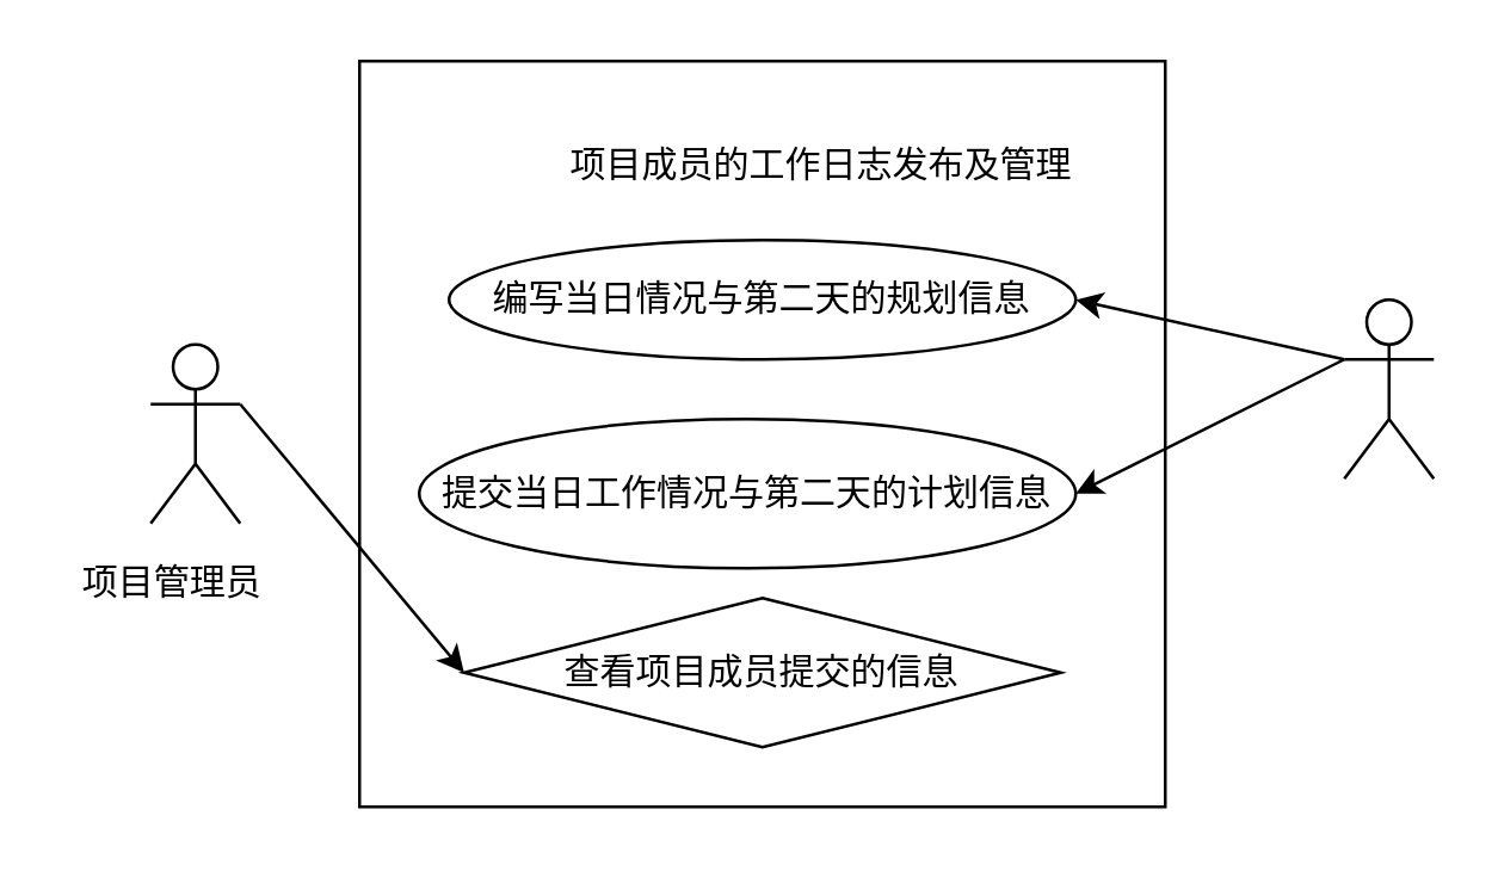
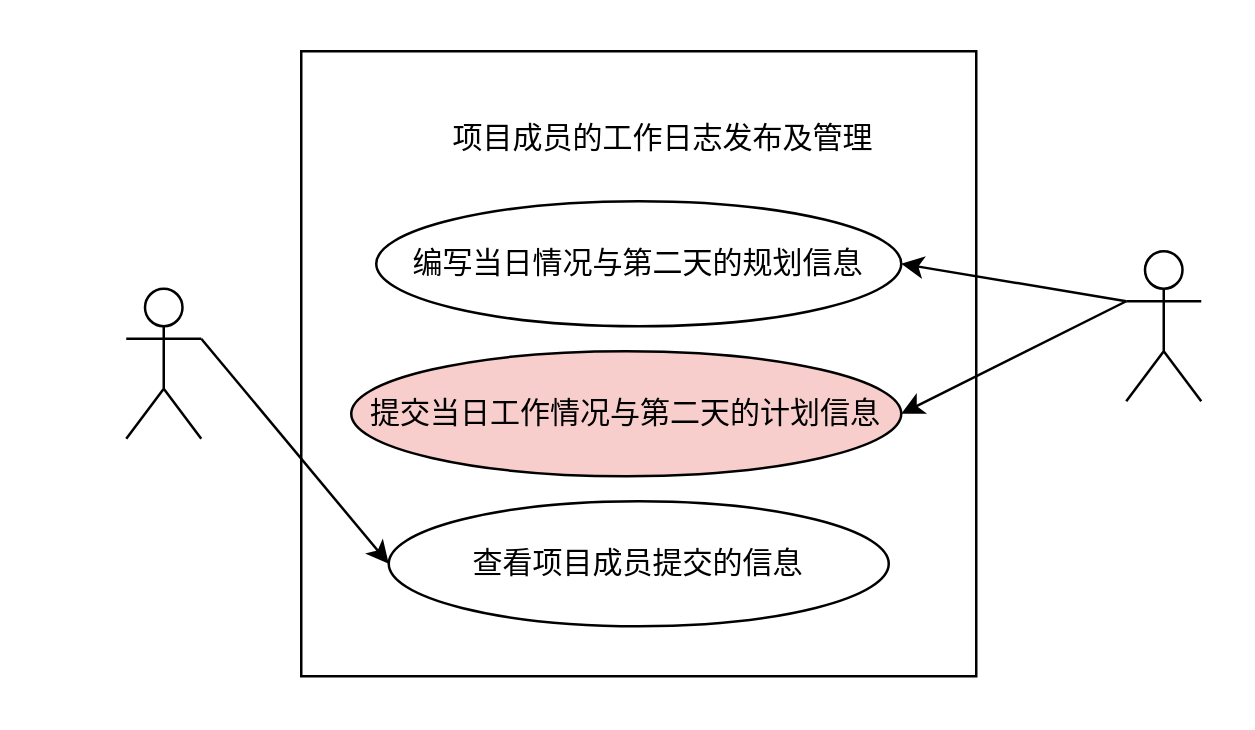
  <mxCell id="0" />
  <mxCell id="1" parent="0" />
  <mxCell id="2" value="" style="rounded=0;whiteSpace=wrap;html=1;" vertex="1" parent="1"><mxGeometry x="120" y="20" width="270" height="250" as="geometry" /></mxCell>
- <mxCell id="3" value="项目成员的工作日志发布及管理" style="text;html=1;strokeColor=none;fillColor=none;align=center;verticalAlign=middle;whiteSpace=wrap;rounded=0;" vertex="1" parent="1"><mxGeometry x="180" y="40" width="190" height="30" as="geometry" /></mxCell>
- <mxCell id="4" value="编写当日情况与第二天的规划信息" style="ellipse;whiteSpace=wrap;html=1;" vertex="1" parent="1"><mxGeometry x="150" y="80" width="210" height="40" as="geometry" /></mxCell>
- <mxCell id="5" value="提交当日工作情况与第二天的计划信息" style="ellipse;whiteSpace=wrap;html=1;" vertex="1" parent="1"><mxGeometry x="140" y="140" width="220" height="50" as="geometry" /></mxCell>
- <mxCell id="6" value="查看项目成员提交的信息" style="rhombus;whiteSpace=wrap;html=1;" vertex="1" parent="1"><mxGeometry x="155" y="200" width="200" height="50" as="geometry" /></mxCell>
+ <mxCell id="3" value="项目成员的工作日志发布及管理" style="text;html=1;strokeColor=none;fillColor=none;align=center;verticalAlign=middle;whiteSpace=wrap;rounded=0;" vertex="1" parent="1"><mxGeometry x="170" y="40" width="190" height="30" as="geometry" /></mxCell>
+ <mxCell id="4" value="编写当日情况与第二天的规划信息" style="ellipse;whiteSpace=wrap;html=1;" vertex="1" parent="1"><mxGeometry x="150" y="80" width="210" height="50" as="geometry" /></mxCell>
+ <mxCell id="5" value="提交当日工作情况与第二天的计划信息" style="ellipse;whiteSpace=wrap;html=1;fillColor=#f8cecc;" vertex="1" parent="1"><mxGeometry x="140" y="140" width="220" height="50" as="geometry" /></mxCell>
+ <mxCell id="6" value="查看项目成员提交的信息" style="ellipse;whiteSpace=wrap;html=1;" vertex="1" parent="1"><mxGeometry x="155" y="200" width="200" height="50" as="geometry" /></mxCell>
  <mxCell id="7" value="Actor" style="shape=umlActor;verticalLabelPosition=bottom;verticalAlign=top;html=1;outlineConnect=0;fontColor=none;noLabel=1;" vertex="1" parent="1"><mxGeometry x="50" y="115" width="30" height="60" as="geometry" /></mxCell>
  <mxCell id="8" value="Actor" style="shape=umlActor;verticalLabelPosition=bottom;verticalAlign=top;html=1;outlineConnect=0;fontColor=none;noLabel=1;" vertex="1" parent="1"><mxGeometry x="450" y="100" width="30" height="60" as="geometry" /></mxCell>
- <mxCell id="9" value="项目管理员" style="text;html=1;strokeColor=none;fillColor=none;align=center;verticalAlign=middle;whiteSpace=wrap;rounded=0;" vertex="1" parent="1"><mxGeometry x="20" y="180" width="75" height="30" as="geometry" /></mxCell>
  <mxCell id="10" value="" style="endArrow=classic;html=1;rounded=0;exitX=1;exitY=0.333;exitDx=0;exitDy=0;exitPerimeter=0;entryX=0;entryY=0.5;entryDx=0;entryDy=0;" edge="1" parent="1" source="7" target="6"><mxGeometry width="50" height="50" relative="1" as="geometry"><mxPoint x="90" y="140" as="sourcePoint" /><mxPoint x="150" y="100" as="targetPoint" /></mxGeometry></mxCell>
  <mxCell id="11" value="" style="endArrow=classic;html=1;rounded=0;entryX=1;entryY=0.5;entryDx=0;entryDy=0;exitX=0;exitY=0.333;exitDx=0;exitDy=0;exitPerimeter=0;" edge="1" parent="1" source="8" target="4"><mxGeometry width="50" height="50" relative="1" as="geometry"><mxPoint x="200" y="200" as="sourcePoint" /><mxPoint x="250" y="150" as="targetPoint" /></mxGeometry></mxCell>
  <mxCell id="12" value="" style="endArrow=classic;html=1;rounded=0;entryX=1;entryY=0.5;entryDx=0;entryDy=0;" edge="1" parent="1" target="5"><mxGeometry width="50" height="50" relative="1" as="geometry"><mxPoint x="450" y="120" as="sourcePoint" /><mxPoint x="530" y="230" as="targetPoint" /></mxGeometry></mxCell>
